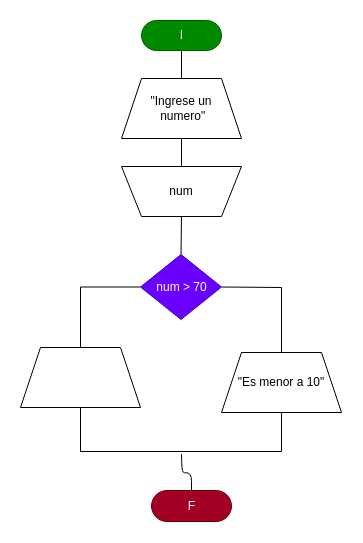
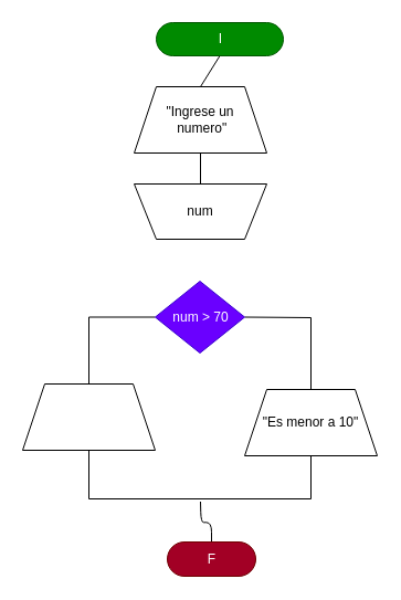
  <mxCell id="0" />
  <mxCell id="1" parent="0" />
  <mxCell id="2" style="edgeStyle=none;html=1;exitX=0.5;exitY=0.5;exitDx=0;exitDy=15;exitPerimeter=0;entryX=0.5;entryY=0;entryDx=0;entryDy=0;endArrow=none;endFill=0;" edge="1" parent="1" source="3" target="5"><mxGeometry relative="1" as="geometry" /></mxCell>
- <mxCell id="3" value="I" style="html=1;dashed=0;whitespace=wrap;shape=mxgraph.dfd.start;fillColor=#008a00;fontColor=#ffffff;strokeColor=#005700;gradientColor=none;" vertex="1" parent="1"><mxGeometry x="141" y="20" width="80" height="30" as="geometry" /></mxCell>
+ <mxCell id="3" value="I" style="html=1;dashed=0;whitespace=wrap;shape=mxgraph.dfd.start;fillColor=#008a00;fontColor=#ffffff;strokeColor=#005700;gradientColor=none;" vertex="1" parent="1"><mxGeometry x="141" y="20" width="115" height="30" as="geometry" /></mxCell>
  <mxCell id="4" style="edgeStyle=none;html=1;exitX=0.5;exitY=1;exitDx=0;exitDy=0;entryX=0.5;entryY=1;entryDx=0;entryDy=0;endArrow=none;endFill=0;" edge="1" parent="1" source="5" target="7"><mxGeometry relative="1" as="geometry" /></mxCell>
  <mxCell id="5" value="&quot;Ingrese un&lt;br&gt;&amp;nbsp;numero&quot;" style="shape=trapezoid;perimeter=trapezoidPerimeter;whiteSpace=wrap;html=1;fixedSize=1;direction=east;" vertex="1" parent="1"><mxGeometry x="121" y="78" width="120" height="60" as="geometry" /></mxCell>
- <mxCell id="6" style="edgeStyle=none;html=1;exitX=0.5;exitY=0;exitDx=0;exitDy=0;entryX=0.5;entryY=0;entryDx=0;entryDy=0;endArrow=none;endFill=0;" edge="1" parent="1" source="7" target="10"><mxGeometry relative="1" as="geometry" /></mxCell>
  <mxCell id="7" value="num" style="shape=trapezoid;perimeter=trapezoidPerimeter;whiteSpace=wrap;html=1;fixedSize=1;direction=west;" vertex="1" parent="1"><mxGeometry x="121" y="166" width="120" height="50" as="geometry" /></mxCell>
  <mxCell id="8" style="edgeStyle=none;html=1;exitX=1;exitY=0.5;exitDx=0;exitDy=0;entryX=0.5;entryY=0;entryDx=0;entryDy=0;endArrow=none;endFill=0;rounded=0;" edge="1" parent="1" source="10" target="11"><mxGeometry relative="1" as="geometry"><Array as="points"><mxPoint x="281" y="287" /></Array></mxGeometry></mxCell>
  <mxCell id="9" style="edgeStyle=orthogonalEdgeStyle;html=1;exitX=0;exitY=0.5;exitDx=0;exitDy=0;entryX=0.5;entryY=0;entryDx=0;entryDy=0;strokeColor=default;endArrow=none;endFill=0;rounded=0;" edge="1" parent="1" source="10" target="13"><mxGeometry relative="1" as="geometry" /></mxCell>
  <mxCell id="10" value="num &amp;gt; 70" style="shape=rhombus;html=1;dashed=0;whitespace=wrap;perimeter=rhombusPerimeter;fillColor=#6a00ff;fontColor=#ffffff;strokeColor=#3700CC;" vertex="1" parent="1"><mxGeometry x="140" y="254" width="81" height="65" as="geometry" /></mxCell>
  <mxCell id="11" value="&quot;Es menor a 10&quot;" style="shape=trapezoid;perimeter=trapezoidPerimeter;whiteSpace=wrap;html=1;fixedSize=1;" vertex="1" parent="1"><mxGeometry x="221" y="352" width="120" height="60" as="geometry" /></mxCell>
  <mxCell id="12" style="edgeStyle=orthogonalEdgeStyle;html=1;exitX=0.5;exitY=1;exitDx=0;exitDy=0;entryX=0.5;entryY=1;entryDx=0;entryDy=0;strokeColor=default;fontColor=#FFFFFF;endArrow=none;endFill=0;rounded=0;" edge="1" parent="1" source="13" target="11"><mxGeometry relative="1" as="geometry"><Array as="points"><mxPoint x="80" y="451" /><mxPoint x="281" y="451" /></Array></mxGeometry></mxCell>
  <mxCell id="13" value="&lt;font color=&quot;#ffffff&quot;&gt;&quot;&lt;span style=&quot;text-align: start; background-color: initial;&quot;&gt;Es mayor a 10&quot;&lt;/span&gt;&lt;/font&gt;" style="shape=trapezoid;perimeter=trapezoidPerimeter;whiteSpace=wrap;html=1;fixedSize=1;" vertex="1" parent="1"><mxGeometry x="20" y="347" width="120" height="60" as="geometry" /></mxCell>
  <mxCell id="14" style="edgeStyle=orthogonalEdgeStyle;html=1;exitX=0.5;exitY=0.5;exitDx=0;exitDy=-15.5;exitPerimeter=0;strokeColor=default;fontColor=#FFFFFF;endArrow=none;endFill=0;" edge="1" parent="1" source="15"><mxGeometry relative="1" as="geometry"><mxPoint x="181" y="453.5" as="targetPoint" /></mxGeometry></mxCell>
  <mxCell id="15" value="F" style="html=1;dashed=0;whitespace=wrap;shape=mxgraph.dfd.start;fontColor=#ffffff;fillColor=#a20025;strokeColor=#6F0000;" vertex="1" parent="1"><mxGeometry x="151" y="490" width="80" height="31" as="geometry" /></mxCell>
